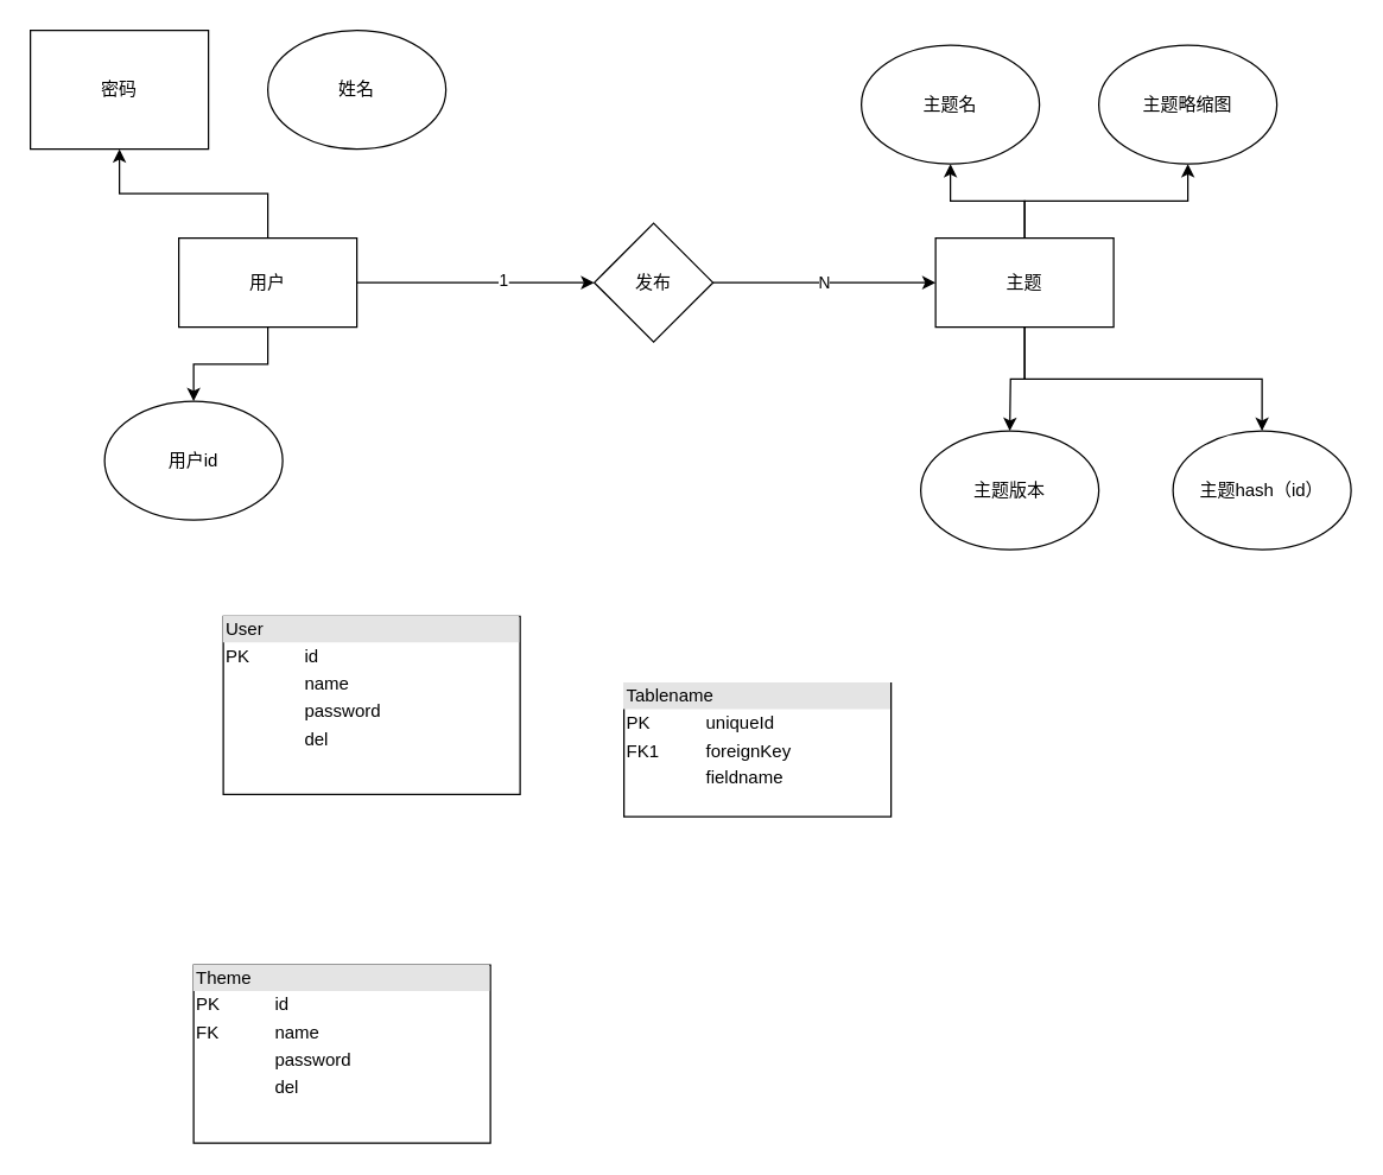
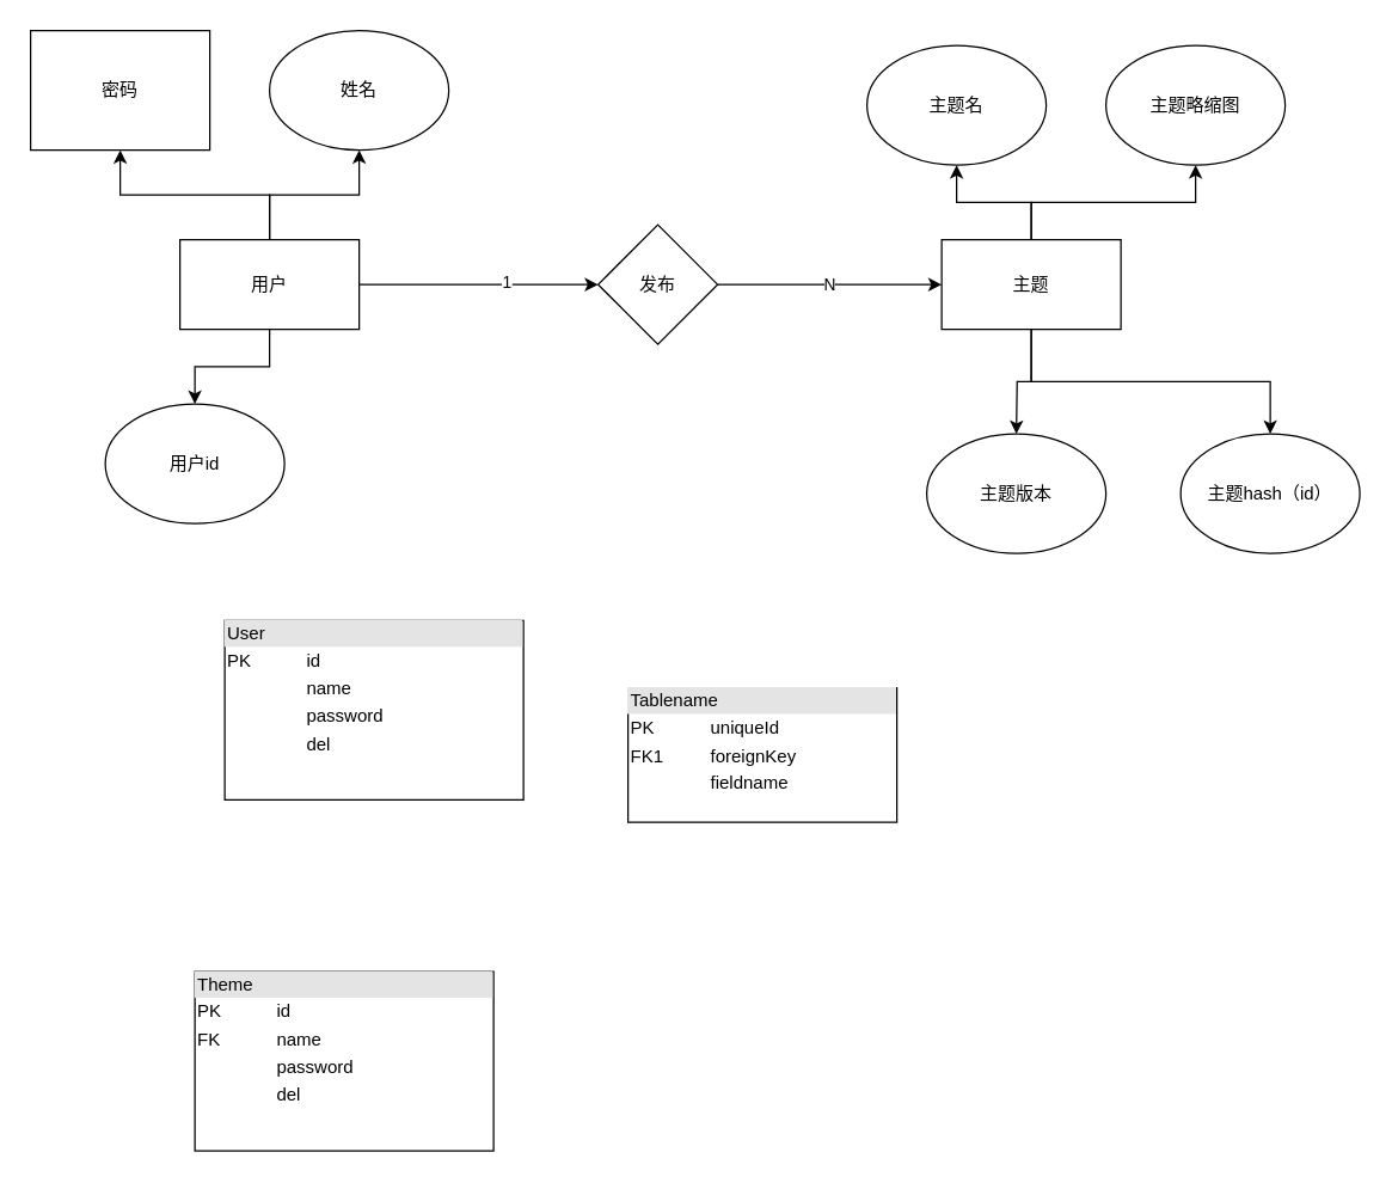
  <mxCell id="0" />
  <mxCell id="1" parent="0" />
  <mxCell id="2" value="&lt;div style=&quot;box-sizing: border-box ; width: 100% ; background: #e4e4e4 ; padding: 2px&quot;&gt;User&lt;/div&gt;&lt;table style=&quot;width: 100% ; font-size: 1em&quot; cellpadding=&quot;2&quot; cellspacing=&quot;0&quot;&gt;&lt;tbody&gt;&lt;tr&gt;&lt;td&gt;PK&lt;/td&gt;&lt;td&gt;id&lt;/td&gt;&lt;/tr&gt;&lt;tr&gt;&lt;td&gt;&lt;br&gt;&lt;/td&gt;&lt;td&gt;name&lt;br&gt;&lt;/td&gt;&lt;/tr&gt;&lt;tr&gt;&lt;td&gt;&lt;br&gt;&lt;/td&gt;&lt;td&gt;password&lt;br&gt;&lt;/td&gt;&lt;/tr&gt;&lt;tr&gt;&lt;td&gt;&lt;br&gt;&lt;/td&gt;&lt;td&gt;del&lt;/td&gt;&lt;/tr&gt;&lt;tr&gt;&lt;td&gt;&lt;br&gt;&lt;/td&gt;&lt;td&gt;&lt;br&gt;&lt;/td&gt;&lt;/tr&gt;&lt;/tbody&gt;&lt;/table&gt;" style="verticalAlign=top;align=left;overflow=fill;html=1;" parent="1" vertex="1"><mxGeometry x="150" y="415" width="200" height="120" as="geometry" /></mxCell>
  <mxCell id="3" value="&lt;div style=&quot;box-sizing: border-box ; width: 100% ; background: #e4e4e4 ; padding: 2px&quot;&gt;Theme&lt;/div&gt;&lt;table style=&quot;width: 100% ; font-size: 1em&quot; cellpadding=&quot;2&quot; cellspacing=&quot;0&quot;&gt;&lt;tbody&gt;&lt;tr&gt;&lt;td&gt;PK&lt;/td&gt;&lt;td&gt;id&lt;/td&gt;&lt;/tr&gt;&lt;tr&gt;&lt;td&gt;FK&lt;/td&gt;&lt;td&gt;name&lt;br&gt;&lt;/td&gt;&lt;/tr&gt;&lt;tr&gt;&lt;td&gt;&lt;br&gt;&lt;/td&gt;&lt;td style=&quot;border-collapse: collapse&quot;&gt;password&lt;br&gt;&lt;/td&gt;&lt;/tr&gt;&lt;tr&gt;&lt;td&gt;&lt;br&gt;&lt;/td&gt;&lt;td&gt;del&lt;/td&gt;&lt;/tr&gt;&lt;tr&gt;&lt;td&gt;&lt;br&gt;&lt;/td&gt;&lt;td&gt;&lt;br&gt;&lt;/td&gt;&lt;/tr&gt;&lt;/tbody&gt;&lt;/table&gt;" style="verticalAlign=top;align=left;overflow=fill;html=1;" parent="1" vertex="1"><mxGeometry x="130" y="650" width="200" height="120" as="geometry" /></mxCell>
  <mxCell id="4" value="&lt;div style=&quot;box-sizing:border-box;width:100%;background:#e4e4e4;padding:2px;&quot;&gt;Tablename&lt;/div&gt;&lt;table style=&quot;width:100%;font-size:1em;&quot; cellpadding=&quot;2&quot; cellspacing=&quot;0&quot;&gt;&lt;tr&gt;&lt;td&gt;PK&lt;/td&gt;&lt;td&gt;uniqueId&lt;/td&gt;&lt;/tr&gt;&lt;tr&gt;&lt;td&gt;FK1&lt;/td&gt;&lt;td&gt;foreignKey&lt;/td&gt;&lt;/tr&gt;&lt;tr&gt;&lt;td&gt;&lt;/td&gt;&lt;td&gt;fieldname&lt;/td&gt;&lt;/tr&gt;&lt;/table&gt;" style="verticalAlign=top;align=left;overflow=fill;html=1;" parent="1" vertex="1"><mxGeometry x="420" y="460" width="180" height="90" as="geometry" /></mxCell>
  <mxCell id="5" value="密码" style="whiteSpace=wrap;html=1;rounded=0;" vertex="1" parent="1"><mxGeometry x="20" y="20" width="120" height="80" as="geometry" /></mxCell>
  <mxCell id="6" style="edgeStyle=orthogonalEdgeStyle;rounded=0;orthogonalLoop=1;jettySize=auto;html=1;" edge="1" parent="1" source="11"><mxGeometry relative="1" as="geometry"><mxPoint x="400" y="190" as="targetPoint" /></mxGeometry></mxCell>
  <mxCell id="7" value="1" style="edgeLabel;html=1;align=center;verticalAlign=middle;resizable=0;points=[];" vertex="1" connectable="0" parent="6"><mxGeometry x="0.237" y="2" relative="1" as="geometry"><mxPoint as="offset" /></mxGeometry></mxCell>
  <mxCell id="8" style="edgeStyle=orthogonalEdgeStyle;rounded=0;orthogonalLoop=1;jettySize=auto;html=1;exitX=0.5;exitY=1;exitDx=0;exitDy=0;" edge="1" parent="1" source="11" target="24"><mxGeometry relative="1" as="geometry" /></mxCell>
+ <mxCell id="9" style="edgeStyle=orthogonalEdgeStyle;rounded=0;orthogonalLoop=1;jettySize=auto;html=1;entryX=0.5;entryY=1;entryDx=0;entryDy=0;" edge="1" parent="1" source="11" target="12"><mxGeometry relative="1" as="geometry" /></mxCell>
  <mxCell id="10" style="edgeStyle=orthogonalEdgeStyle;rounded=0;orthogonalLoop=1;jettySize=auto;html=1;entryX=0.5;entryY=1;entryDx=0;entryDy=0;" edge="1" parent="1" source="11" target="5"><mxGeometry relative="1" as="geometry" /></mxCell>
  <mxCell id="11" value="用户" style="rounded=0;whiteSpace=wrap;html=1;" vertex="1" parent="1"><mxGeometry x="120" y="160" width="120" height="60" as="geometry" /></mxCell>
  <mxCell id="12" value="姓名" style="ellipse;whiteSpace=wrap;html=1;" vertex="1" parent="1"><mxGeometry x="180" y="20" width="120" height="80" as="geometry" /></mxCell>
  <mxCell id="13" style="edgeStyle=orthogonalEdgeStyle;rounded=0;orthogonalLoop=1;jettySize=auto;html=1;" edge="1" parent="1" source="17" target="20"><mxGeometry relative="1" as="geometry" /></mxCell>
  <mxCell id="14" style="edgeStyle=orthogonalEdgeStyle;rounded=0;orthogonalLoop=1;jettySize=auto;html=1;entryX=0.5;entryY=1;entryDx=0;entryDy=0;" edge="1" parent="1" source="17" target="21"><mxGeometry relative="1" as="geometry" /></mxCell>
  <mxCell id="15" style="edgeStyle=orthogonalEdgeStyle;rounded=0;orthogonalLoop=1;jettySize=auto;html=1;exitX=0.5;exitY=1;exitDx=0;exitDy=0;" edge="1" parent="1" source="17"><mxGeometry relative="1" as="geometry"><mxPoint x="680" y="290" as="targetPoint" /></mxGeometry></mxCell>
  <mxCell id="16" style="edgeStyle=orthogonalEdgeStyle;rounded=0;orthogonalLoop=1;jettySize=auto;html=1;exitX=0.5;exitY=1;exitDx=0;exitDy=0;entryX=0.5;entryY=0;entryDx=0;entryDy=0;" edge="1" parent="1" source="17" target="23"><mxGeometry relative="1" as="geometry" /></mxCell>
  <mxCell id="17" value="主题" style="rounded=0;whiteSpace=wrap;html=1;" vertex="1" parent="1"><mxGeometry x="630" y="160" width="120" height="60" as="geometry" /></mxCell>
  <mxCell id="18" value="N" style="edgeStyle=orthogonalEdgeStyle;rounded=0;orthogonalLoop=1;jettySize=auto;html=1;exitX=1;exitY=0.5;exitDx=0;exitDy=0;" edge="1" parent="1" source="19" target="17"><mxGeometry relative="1" as="geometry" /></mxCell>
  <mxCell id="19" value="发布" style="rhombus;whiteSpace=wrap;html=1;" vertex="1" parent="1"><mxGeometry x="400" y="150" width="80" height="80" as="geometry" /></mxCell>
  <mxCell id="20" value="主题名" style="ellipse;whiteSpace=wrap;html=1;" vertex="1" parent="1"><mxGeometry x="580" y="30" width="120" height="80" as="geometry" /></mxCell>
  <mxCell id="21" value="主题略缩图" style="ellipse;whiteSpace=wrap;html=1;" vertex="1" parent="1"><mxGeometry x="740" y="30" width="120" height="80" as="geometry" /></mxCell>
  <mxCell id="22" value="主题版本" style="ellipse;whiteSpace=wrap;html=1;" vertex="1" parent="1"><mxGeometry x="620" y="290" width="120" height="80" as="geometry" /></mxCell>
  <mxCell id="23" value="主题hash（id）" style="ellipse;whiteSpace=wrap;html=1;" vertex="1" parent="1"><mxGeometry x="790" y="290" width="120" height="80" as="geometry" /></mxCell>
  <mxCell id="24" value="用户id" style="ellipse;whiteSpace=wrap;html=1;" vertex="1" parent="1"><mxGeometry x="70" y="270" width="120" height="80" as="geometry" /></mxCell>
